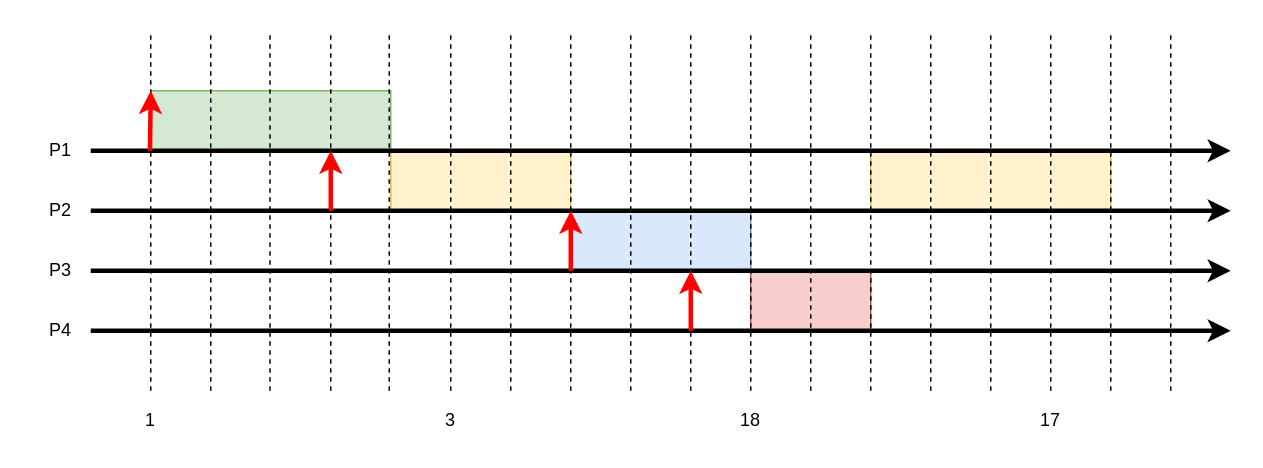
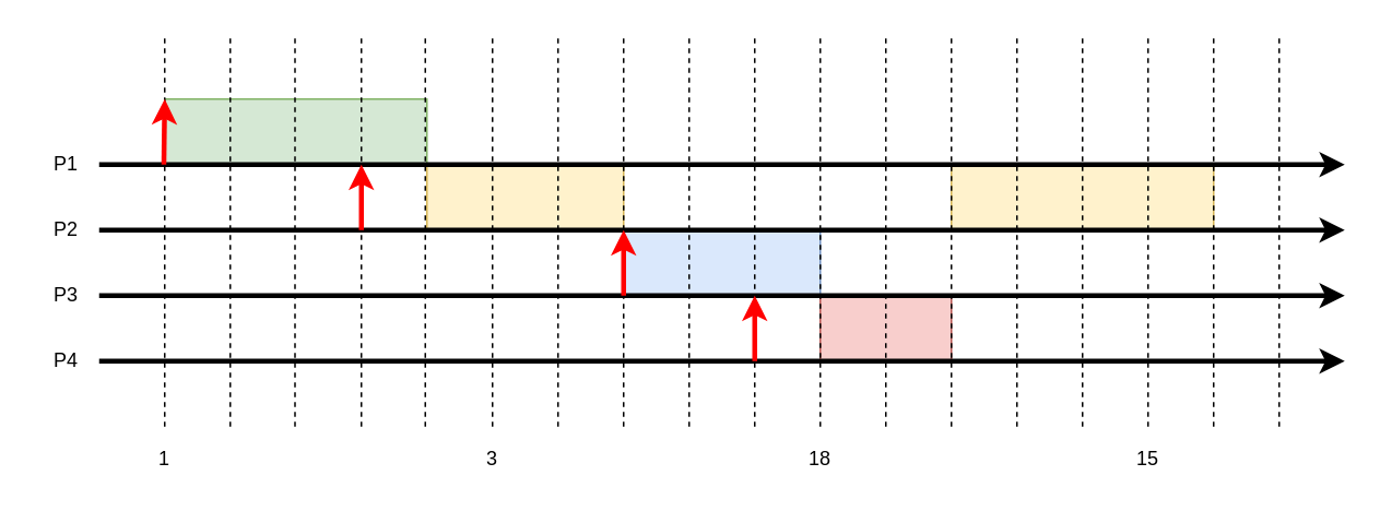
  <mxCell id="0" />
  <mxCell id="1" parent="0" />
  <mxCell id="2" value="" style="rounded=0;whiteSpace=wrap;html=1;strokeColor=#d6b656;fillColor=#fff2cc;" vertex="1" parent="1"><mxGeometry x="580" y="100" width="160" height="40" as="geometry" /></mxCell>
  <mxCell id="3" value="" style="rounded=0;whiteSpace=wrap;html=1;strokeColor=#b85450;fillColor=#f8cecc;" vertex="1" parent="1"><mxGeometry x="500" y="180" width="80" height="40" as="geometry" /></mxCell>
  <mxCell id="4" value="" style="rounded=0;whiteSpace=wrap;html=1;strokeColor=#6c8ebf;fillColor=#dae8fc;" vertex="1" parent="1"><mxGeometry x="380" y="140" width="120" height="40" as="geometry" /></mxCell>
  <mxCell id="5" value="" style="rounded=0;whiteSpace=wrap;html=1;strokeColor=#d6b656;fillColor=#fff2cc;" vertex="1" parent="1"><mxGeometry x="260" y="100" width="120" height="40" as="geometry" /></mxCell>
  <mxCell id="6" value="" style="rounded=0;whiteSpace=wrap;html=1;strokeColor=#82b366;fillColor=#d5e8d4;" vertex="1" parent="1"><mxGeometry x="100" y="60" width="160" height="40" as="geometry" /></mxCell>
  <mxCell id="7" value="" style="endArrow=classic;html=1;strokeWidth=3;" edge="1" parent="1"><mxGeometry width="50" height="50" relative="1" as="geometry"><mxPoint x="60" y="180" as="sourcePoint" /><mxPoint x="820" y="180" as="targetPoint" /></mxGeometry></mxCell>
  <mxCell id="8" value="" style="endArrow=none;dashed=1;html=1;" edge="1" parent="1"><mxGeometry width="50" height="50" relative="1" as="geometry"><mxPoint x="100" y="260" as="sourcePoint" /><mxPoint x="100" y="20" as="targetPoint" /></mxGeometry></mxCell>
  <mxCell id="9" value="" style="endArrow=none;dashed=1;html=1;" edge="1" parent="1"><mxGeometry width="50" height="50" relative="1" as="geometry"><mxPoint x="140" y="260" as="sourcePoint" /><mxPoint x="140" y="20" as="targetPoint" /></mxGeometry></mxCell>
  <mxCell id="10" value="" style="endArrow=none;dashed=1;html=1;" edge="1" parent="1"><mxGeometry width="50" height="50" relative="1" as="geometry"><mxPoint x="179.5" y="260" as="sourcePoint" /><mxPoint x="179.5" y="20" as="targetPoint" /></mxGeometry></mxCell>
  <mxCell id="11" value="" style="endArrow=none;dashed=1;html=1;" edge="1" parent="1"><mxGeometry width="50" height="50" relative="1" as="geometry"><mxPoint x="220" y="260" as="sourcePoint" /><mxPoint x="220" y="20" as="targetPoint" /></mxGeometry></mxCell>
  <mxCell id="12" value="" style="endArrow=none;dashed=1;html=1;" edge="1" parent="1"><mxGeometry width="50" height="50" relative="1" as="geometry"><mxPoint x="259" y="260" as="sourcePoint" /><mxPoint x="259" y="20" as="targetPoint" /></mxGeometry></mxCell>
  <mxCell id="13" value="" style="endArrow=none;dashed=1;html=1;" edge="1" parent="1"><mxGeometry width="50" height="50" relative="1" as="geometry"><mxPoint x="300" y="260" as="sourcePoint" /><mxPoint x="300" y="20" as="targetPoint" /></mxGeometry></mxCell>
  <mxCell id="14" value="" style="endArrow=none;dashed=1;html=1;" edge="1" parent="1"><mxGeometry width="50" height="50" relative="1" as="geometry"><mxPoint x="340" y="260" as="sourcePoint" /><mxPoint x="340" y="20" as="targetPoint" /></mxGeometry></mxCell>
  <mxCell id="15" value="" style="endArrow=none;dashed=1;html=1;" edge="1" parent="1"><mxGeometry width="50" height="50" relative="1" as="geometry"><mxPoint x="380" y="260" as="sourcePoint" /><mxPoint x="380" y="20" as="targetPoint" /></mxGeometry></mxCell>
  <mxCell id="16" value="" style="endArrow=none;dashed=1;html=1;" edge="1" parent="1"><mxGeometry width="50" height="50" relative="1" as="geometry"><mxPoint x="420" y="260" as="sourcePoint" /><mxPoint x="420" y="20" as="targetPoint" /></mxGeometry></mxCell>
  <mxCell id="17" value="" style="endArrow=none;dashed=1;html=1;" edge="1" parent="1"><mxGeometry width="50" height="50" relative="1" as="geometry"><mxPoint x="460" y="260" as="sourcePoint" /><mxPoint x="460" y="20" as="targetPoint" /></mxGeometry></mxCell>
  <mxCell id="18" value="" style="endArrow=none;dashed=1;html=1;" edge="1" parent="1"><mxGeometry width="50" height="50" relative="1" as="geometry"><mxPoint x="500" y="260" as="sourcePoint" /><mxPoint x="500" y="20" as="targetPoint" /></mxGeometry></mxCell>
  <mxCell id="19" value="" style="endArrow=none;dashed=1;html=1;" edge="1" parent="1"><mxGeometry width="50" height="50" relative="1" as="geometry"><mxPoint x="540" y="260" as="sourcePoint" /><mxPoint x="540" y="20" as="targetPoint" /></mxGeometry></mxCell>
  <mxCell id="20" value="" style="endArrow=none;dashed=1;html=1;" edge="1" parent="1"><mxGeometry width="50" height="50" relative="1" as="geometry"><mxPoint x="580" y="260" as="sourcePoint" /><mxPoint x="580" y="20" as="targetPoint" /></mxGeometry></mxCell>
  <mxCell id="21" value="" style="endArrow=none;dashed=1;html=1;" edge="1" parent="1"><mxGeometry width="50" height="50" relative="1" as="geometry"><mxPoint x="620" y="260" as="sourcePoint" /><mxPoint x="620" y="20" as="targetPoint" /></mxGeometry></mxCell>
  <mxCell id="22" value="" style="endArrow=none;dashed=1;html=1;" edge="1" parent="1"><mxGeometry width="50" height="50" relative="1" as="geometry"><mxPoint x="660" y="260" as="sourcePoint" /><mxPoint x="660" y="20" as="targetPoint" /></mxGeometry></mxCell>
  <mxCell id="23" value="" style="endArrow=none;dashed=1;html=1;" edge="1" parent="1"><mxGeometry width="50" height="50" relative="1" as="geometry"><mxPoint x="700" y="260" as="sourcePoint" /><mxPoint x="700" y="20" as="targetPoint" /></mxGeometry></mxCell>
  <mxCell id="24" value="" style="endArrow=none;dashed=1;html=1;" edge="1" parent="1"><mxGeometry width="50" height="50" relative="1" as="geometry"><mxPoint x="740" y="260" as="sourcePoint" /><mxPoint x="740" y="20" as="targetPoint" /></mxGeometry></mxCell>
  <mxCell id="25" value="" style="endArrow=none;dashed=1;html=1;" edge="1" parent="1"><mxGeometry width="50" height="50" relative="1" as="geometry"><mxPoint x="780" y="260" as="sourcePoint" /><mxPoint x="780" y="20" as="targetPoint" /></mxGeometry></mxCell>
  <mxCell id="26" value="" style="endArrow=classic;html=1;strokeWidth=3;" edge="1" parent="1"><mxGeometry width="50" height="50" relative="1" as="geometry"><mxPoint x="60" y="140" as="sourcePoint" /><mxPoint x="820" y="140" as="targetPoint" /></mxGeometry></mxCell>
  <mxCell id="27" value="" style="endArrow=classic;html=1;strokeWidth=3;" edge="1" parent="1"><mxGeometry width="50" height="50" relative="1" as="geometry"><mxPoint x="60" y="100" as="sourcePoint" /><mxPoint x="820" y="100" as="targetPoint" /></mxGeometry></mxCell>
  <mxCell id="28" value="1" style="text;html=1;strokeColor=none;fillColor=none;align=center;verticalAlign=middle;whiteSpace=wrap;rounded=0;" vertex="1" parent="1"><mxGeometry x="80" y="270" width="40" height="20" as="geometry" /></mxCell>
  <mxCell id="29" value="3" style="text;html=1;strokeColor=none;fillColor=none;align=center;verticalAlign=middle;whiteSpace=wrap;rounded=0;" vertex="1" parent="1"><mxGeometry x="280" y="270" width="40" height="20" as="geometry" /></mxCell>
  <mxCell id="30" value="18" style="text;html=1;strokeColor=none;fillColor=none;align=center;verticalAlign=middle;whiteSpace=wrap;rounded=0;" vertex="1" parent="1"><mxGeometry x="480" y="270" width="40" height="20" as="geometry" /></mxCell>
- <mxCell id="31" value="17" style="text;html=1;strokeColor=none;fillColor=none;align=center;verticalAlign=middle;whiteSpace=wrap;rounded=0;" vertex="1" parent="1"><mxGeometry x="680" y="270" width="40" height="20" as="geometry" /></mxCell>
+ <mxCell id="31" value="15" style="text;html=1;strokeColor=none;fillColor=none;align=center;verticalAlign=middle;whiteSpace=wrap;rounded=0;" vertex="1" parent="1"><mxGeometry x="680" y="270" width="40" height="20" as="geometry" /></mxCell>
  <mxCell id="32" value="P1" style="text;html=1;strokeColor=none;fillColor=none;align=center;verticalAlign=middle;whiteSpace=wrap;rounded=0;" vertex="1" parent="1"><mxGeometry y="90" width="40" height="20" as="geometry" x="20" /></mxCell>
  <mxCell id="33" value="P2" style="text;html=1;strokeColor=none;fillColor=none;align=center;verticalAlign=middle;whiteSpace=wrap;rounded=0;" vertex="1" parent="1"><mxGeometry y="130" width="40" height="20" as="geometry" x="20" /></mxCell>
  <mxCell id="34" value="P3" style="text;html=1;strokeColor=none;fillColor=none;align=center;verticalAlign=middle;whiteSpace=wrap;rounded=0;" vertex="1" parent="1"><mxGeometry y="170" width="40" height="20" as="geometry" x="20" /></mxCell>
  <mxCell id="35" value="" style="endArrow=classic;html=1;strokeWidth=3;strokeColor=#FF0000;" edge="1" parent="1"><mxGeometry width="50" height="50" relative="1" as="geometry"><mxPoint x="220" y="140" as="sourcePoint" /><mxPoint x="220" y="100" as="targetPoint" /></mxGeometry></mxCell>
  <mxCell id="36" value="" style="endArrow=classic;html=1;strokeWidth=3;strokeColor=#FF0000;" edge="1" parent="1"><mxGeometry width="50" height="50" relative="1" as="geometry"><mxPoint x="99.5" y="100" as="sourcePoint" /><mxPoint x="100" y="60" as="targetPoint" /></mxGeometry></mxCell>
  <mxCell id="37" value="" style="endArrow=classic;html=1;strokeWidth=3;strokeColor=#FF0000;" edge="1" parent="1"><mxGeometry width="50" height="50" relative="1" as="geometry"><mxPoint x="380" y="180" as="sourcePoint" /><mxPoint x="380" y="140" as="targetPoint" /></mxGeometry></mxCell>
  <mxCell id="38" value="" style="endArrow=classic;html=1;strokeWidth=3;" edge="1" parent="1"><mxGeometry width="50" height="50" relative="1" as="geometry"><mxPoint x="60" y="220" as="sourcePoint" /><mxPoint x="820" y="220" as="targetPoint" /></mxGeometry></mxCell>
  <mxCell id="39" value="" style="endArrow=classic;html=1;strokeWidth=3;strokeColor=#FF0000;" edge="1" parent="1"><mxGeometry width="50" height="50" relative="1" as="geometry"><mxPoint x="460" y="220" as="sourcePoint" /><mxPoint x="460" y="180" as="targetPoint" /></mxGeometry></mxCell>
  <mxCell id="40" value="P4" style="text;html=1;strokeColor=none;fillColor=none;align=center;verticalAlign=middle;whiteSpace=wrap;rounded=0;" vertex="1" parent="1"><mxGeometry y="210" width="40" height="20" as="geometry" x="20" /></mxCell>
